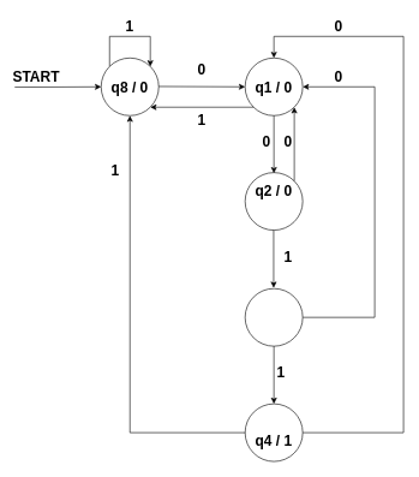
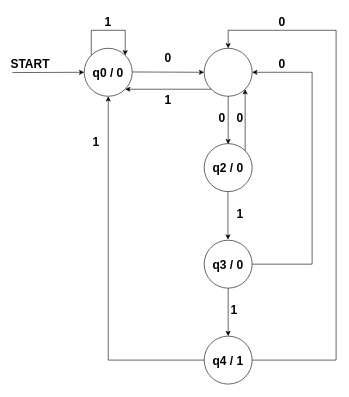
  <mxCell id="0" />
  <mxCell id="1" parent="0" />
  <mxCell id="2" style="edgeStyle=orthogonalEdgeStyle;rounded=0;orthogonalLoop=1;jettySize=auto;html=1;exitX=0;exitY=0;exitDx=0;exitDy=0;entryX=1;entryY=0;entryDx=0;entryDy=0;" edge="1" parent="1" source="3" target="3"><mxGeometry relative="1" as="geometry"><mxPoint x="200" y="70" as="targetPoint" /><Array as="points"><mxPoint x="152" y="50" /><mxPoint x="208" y="50" /></Array></mxGeometry></mxCell>
  <mxCell id="3" value="" style="ellipse;whiteSpace=wrap;html=1;aspect=fixed;" vertex="1" parent="1"><mxGeometry x="140" y="80" width="80" height="80" as="geometry" /></mxCell>
  <mxCell id="4" value="" style="ellipse;whiteSpace=wrap;html=1;aspect=fixed;" vertex="1" parent="1"><mxGeometry x="340" y="80" width="80" height="80" as="geometry" /></mxCell>
  <mxCell id="5" value="" style="ellipse;whiteSpace=wrap;html=1;aspect=fixed;" vertex="1" parent="1"><mxGeometry x="340" y="239" width="80" height="80" as="geometry" /></mxCell>
  <mxCell id="6" style="edgeStyle=orthogonalEdgeStyle;rounded=0;orthogonalLoop=1;jettySize=auto;html=1;exitX=0.5;exitY=0;exitDx=0;exitDy=0;entryX=1;entryY=0.5;entryDx=0;entryDy=0;" edge="1" parent="1" source="7" target="4"><mxGeometry relative="1" as="geometry"><Array as="points"><mxPoint x="520" y="440" /><mxPoint x="520" y="120" /></Array></mxGeometry></mxCell>
  <mxCell id="7" value="" style="ellipse;whiteSpace=wrap;html=1;aspect=fixed;direction=south;" vertex="1" parent="1"><mxGeometry x="340" y="400" width="80" height="80" as="geometry" /></mxCell>
  <mxCell id="8" value="" style="endArrow=classic;html=1;rounded=0;exitX=0.5;exitY=1;exitDx=0;exitDy=0;" edge="1" parent="1" source="4"><mxGeometry width="50" height="50" relative="1" as="geometry"><mxPoint x="430" y="200" as="sourcePoint" /><mxPoint x="380" y="240" as="targetPoint" /></mxGeometry></mxCell>
  <mxCell id="9" value="" style="endArrow=classic;html=1;rounded=0;exitX=1;exitY=0.5;exitDx=0;exitDy=0;entryX=0;entryY=0.5;entryDx=0;entryDy=0;" edge="1" parent="1" target="4"><mxGeometry width="50" height="50" relative="1" as="geometry"><mxPoint x="220" y="119.5" as="sourcePoint" /><mxPoint x="300" y="119.5" as="targetPoint" /></mxGeometry></mxCell>
  <mxCell id="10" value="&lt;b&gt;START&lt;/b&gt;" style="text;html=1;strokeColor=none;fillColor=none;align=center;verticalAlign=middle;whiteSpace=wrap;rounded=0;fontSize=20;" vertex="1" parent="1"><mxGeometry x="20" y="90" width="60" height="30" as="geometry" /></mxCell>
- <mxCell id="11" value="&lt;b&gt;q8 / 0&lt;/b&gt;" style="text;html=1;strokeColor=none;fillColor=none;align=center;verticalAlign=middle;whiteSpace=wrap;rounded=0;fontSize=20;" vertex="1" parent="1"><mxGeometry x="150" y="105" width="60" height="30" as="geometry" /></mxCell>
- <mxCell id="12" value="&lt;b&gt;q1 / 0&lt;/b&gt;" style="text;html=1;strokeColor=none;fillColor=none;align=center;verticalAlign=middle;whiteSpace=wrap;rounded=0;fontSize=20;" vertex="1" parent="1"><mxGeometry x="350" y="105" width="60" height="30" as="geometry" /></mxCell>
- <mxCell id="13" value="&lt;b&gt;q2 / 0&lt;/b&gt;" style="text;html=1;strokeColor=none;fillColor=none;align=center;verticalAlign=middle;whiteSpace=wrap;rounded=0;fontSize=20;" vertex="1" parent="1"><mxGeometry x="350" y="249" width="60" height="30" as="geometry" /></mxCell>
+ <mxCell id="11" value="&lt;b&gt;q0 / 0&lt;/b&gt;" style="text;html=1;strokeColor=none;fillColor=none;align=center;verticalAlign=middle;whiteSpace=wrap;rounded=0;fontSize=20;" vertex="1" parent="1"><mxGeometry x="150" y="105" width="60" height="30" as="geometry" /></mxCell>
+ <mxCell id="13" value="&lt;b&gt;q2 / 0&lt;/b&gt;" style="text;html=1;strokeColor=none;fillColor=none;align=center;verticalAlign=middle;whiteSpace=wrap;rounded=0;fontSize=20;" vertex="1" parent="1"><mxGeometry x="350" y="264" width="60" height="30" as="geometry" /></mxCell>
+ <mxCell id="14" value="&lt;b&gt;q3 / 0&lt;/b&gt;" style="text;html=1;strokeColor=none;fillColor=none;align=center;verticalAlign=middle;whiteSpace=wrap;rounded=0;fontSize=20;" vertex="1" parent="1"><mxGeometry x="350" y="425" width="60" height="30" as="geometry" /></mxCell>
  <mxCell id="15" style="edgeStyle=orthogonalEdgeStyle;rounded=0;orthogonalLoop=1;jettySize=auto;html=1;exitX=1;exitY=0.5;exitDx=0;exitDy=0;entryX=0.5;entryY=0;entryDx=0;entryDy=0;" edge="1" parent="1" source="16" target="4"><mxGeometry relative="1" as="geometry"><Array as="points"><mxPoint x="560" y="600" /><mxPoint x="560" y="50" /><mxPoint x="380" y="50" /></Array></mxGeometry></mxCell>
  <mxCell id="16" value="" style="ellipse;whiteSpace=wrap;html=1;aspect=fixed;" vertex="1" parent="1"><mxGeometry x="340" y="560" width="80" height="80" as="geometry" /></mxCell>
  <mxCell id="17" style="edgeStyle=orthogonalEdgeStyle;rounded=0;orthogonalLoop=1;jettySize=auto;html=1;entryX=0.5;entryY=1;entryDx=0;entryDy=0;exitX=0;exitY=0.5;exitDx=0;exitDy=0;" edge="1" parent="1" source="16" target="3"><mxGeometry relative="1" as="geometry" /></mxCell>
- <mxCell id="18" value="&lt;b&gt;q4 / 1&lt;/b&gt;" style="text;html=1;strokeColor=none;fillColor=none;align=center;verticalAlign=middle;whiteSpace=wrap;rounded=0;fontSize=20;" vertex="1" parent="1"><mxGeometry x="350" y="595" width="60" height="30" as="geometry" /></mxCell>
+ <mxCell id="18" value="&lt;b&gt;q4 / 1&lt;/b&gt;" style="text;html=1;strokeColor=none;fillColor=none;align=center;verticalAlign=middle;whiteSpace=wrap;rounded=0;fontSize=20;" vertex="1" parent="1"><mxGeometry x="350" y="585" width="60" height="30" as="geometry" /></mxCell>
  <mxCell id="19" value="&lt;b&gt;0&lt;/b&gt;" style="text;html=1;strokeColor=none;fillColor=none;align=center;verticalAlign=middle;whiteSpace=wrap;rounded=0;fontSize=20;" vertex="1" parent="1"><mxGeometry x="250" y="80" width="60" height="30" as="geometry" /></mxCell>
  <mxCell id="20" value="&lt;b&gt;0&lt;/b&gt;" style="text;html=1;strokeColor=none;fillColor=none;align=center;verticalAlign=middle;whiteSpace=wrap;rounded=0;fontSize=20;" vertex="1" parent="1"><mxGeometry x="440" y="20" width="60" height="30" as="geometry" /></mxCell>
  <mxCell id="21" value="&lt;b&gt;1&lt;/b&gt;" style="text;html=1;strokeColor=none;fillColor=none;align=center;verticalAlign=middle;whiteSpace=wrap;rounded=0;fontSize=20;" vertex="1" parent="1"><mxGeometry x="360" y="500" width="60" height="30" as="geometry" /></mxCell>
  <mxCell id="22" value="&lt;b&gt;1&lt;/b&gt;" style="text;html=1;strokeColor=none;fillColor=none;align=center;verticalAlign=middle;whiteSpace=wrap;rounded=0;fontSize=20;" vertex="1" parent="1"><mxGeometry x="130" y="220" width="60" height="30" as="geometry" /></mxCell>
  <mxCell id="23" value="&lt;b&gt;1&lt;/b&gt;" style="text;html=1;strokeColor=none;fillColor=none;align=center;verticalAlign=middle;whiteSpace=wrap;rounded=0;fontSize=20;" vertex="1" parent="1"><mxGeometry x="370" y="340" width="60" height="30" as="geometry" /></mxCell>
  <mxCell id="24" value="&lt;b&gt;1&lt;/b&gt;" style="text;html=1;strokeColor=none;fillColor=none;align=center;verticalAlign=middle;whiteSpace=wrap;rounded=0;fontSize=20;" vertex="1" parent="1"><mxGeometry x="150" y="20" width="60" height="30" as="geometry" /></mxCell>
  <mxCell id="25" value="" style="endArrow=classic;html=1;rounded=0;exitX=1;exitY=0.5;exitDx=0;exitDy=0;entryX=0.5;entryY=0;entryDx=0;entryDy=0;" edge="1" parent="1" source="7" target="16"><mxGeometry width="50" height="50" relative="1" as="geometry"><mxPoint x="490" y="324" as="sourcePoint" /><mxPoint x="610" y="324" as="targetPoint" /></mxGeometry></mxCell>
  <mxCell id="26" value="" style="endArrow=classic;html=1;rounded=0;exitX=0;exitY=1;exitDx=0;exitDy=0;entryX=1;entryY=1;entryDx=0;entryDy=0;" edge="1" parent="1" source="4" target="3"><mxGeometry width="50" height="50" relative="1" as="geometry"><mxPoint x="220" y="170" as="sourcePoint" /><mxPoint x="340" y="170.5" as="targetPoint" /></mxGeometry></mxCell>
  <mxCell id="27" value="&lt;b&gt;1&lt;/b&gt;" style="text;html=1;strokeColor=none;fillColor=none;align=center;verticalAlign=middle;whiteSpace=wrap;rounded=0;fontSize=20;" vertex="1" parent="1"><mxGeometry x="250" y="150" width="60" height="30" as="geometry" /></mxCell>
  <mxCell id="28" value="&lt;b&gt;0&lt;/b&gt;" style="text;html=1;strokeColor=none;fillColor=none;align=center;verticalAlign=middle;whiteSpace=wrap;rounded=0;fontSize=20;" vertex="1" parent="1"><mxGeometry x="370" y="180" width="60" height="30" as="geometry" /></mxCell>
  <mxCell id="29" value="" style="endArrow=classic;html=1;rounded=0;" edge="1" parent="1"><mxGeometry width="50" height="50" relative="1" as="geometry"><mxPoint x="20" y="120.5" as="sourcePoint" /><mxPoint x="140" y="120" as="targetPoint" /></mxGeometry></mxCell>
  <mxCell id="30" value="" style="endArrow=classic;html=1;rounded=0;exitX=0.5;exitY=1;exitDx=0;exitDy=0;" edge="1" parent="1"><mxGeometry width="50" height="50" relative="1" as="geometry"><mxPoint x="379.63" y="319" as="sourcePoint" /><mxPoint x="379.63" y="399" as="targetPoint" /></mxGeometry></mxCell>
  <mxCell id="31" value="&lt;b&gt;0&lt;/b&gt;" style="text;html=1;strokeColor=none;fillColor=none;align=center;verticalAlign=middle;whiteSpace=wrap;rounded=0;fontSize=20;" vertex="1" parent="1"><mxGeometry x="440" y="90" width="60" height="30" as="geometry" /></mxCell>
  <mxCell id="32" value="" style="endArrow=classic;html=1;rounded=0;exitX=1;exitY=0;exitDx=0;exitDy=0;entryX=1;entryY=1;entryDx=0;entryDy=0;" edge="1" parent="1" source="5" target="4"><mxGeometry width="50" height="50" relative="1" as="geometry"><mxPoint x="462" y="179.57" as="sourcePoint" /><mxPoint x="318" y="179.57" as="targetPoint" /></mxGeometry></mxCell>
  <mxCell id="33" value="&lt;b&gt;0&lt;/b&gt;" style="text;html=1;strokeColor=none;fillColor=none;align=center;verticalAlign=middle;whiteSpace=wrap;rounded=0;fontSize=20;" vertex="1" parent="1"><mxGeometry x="340" y="180" width="60" height="30" as="geometry" /></mxCell>
